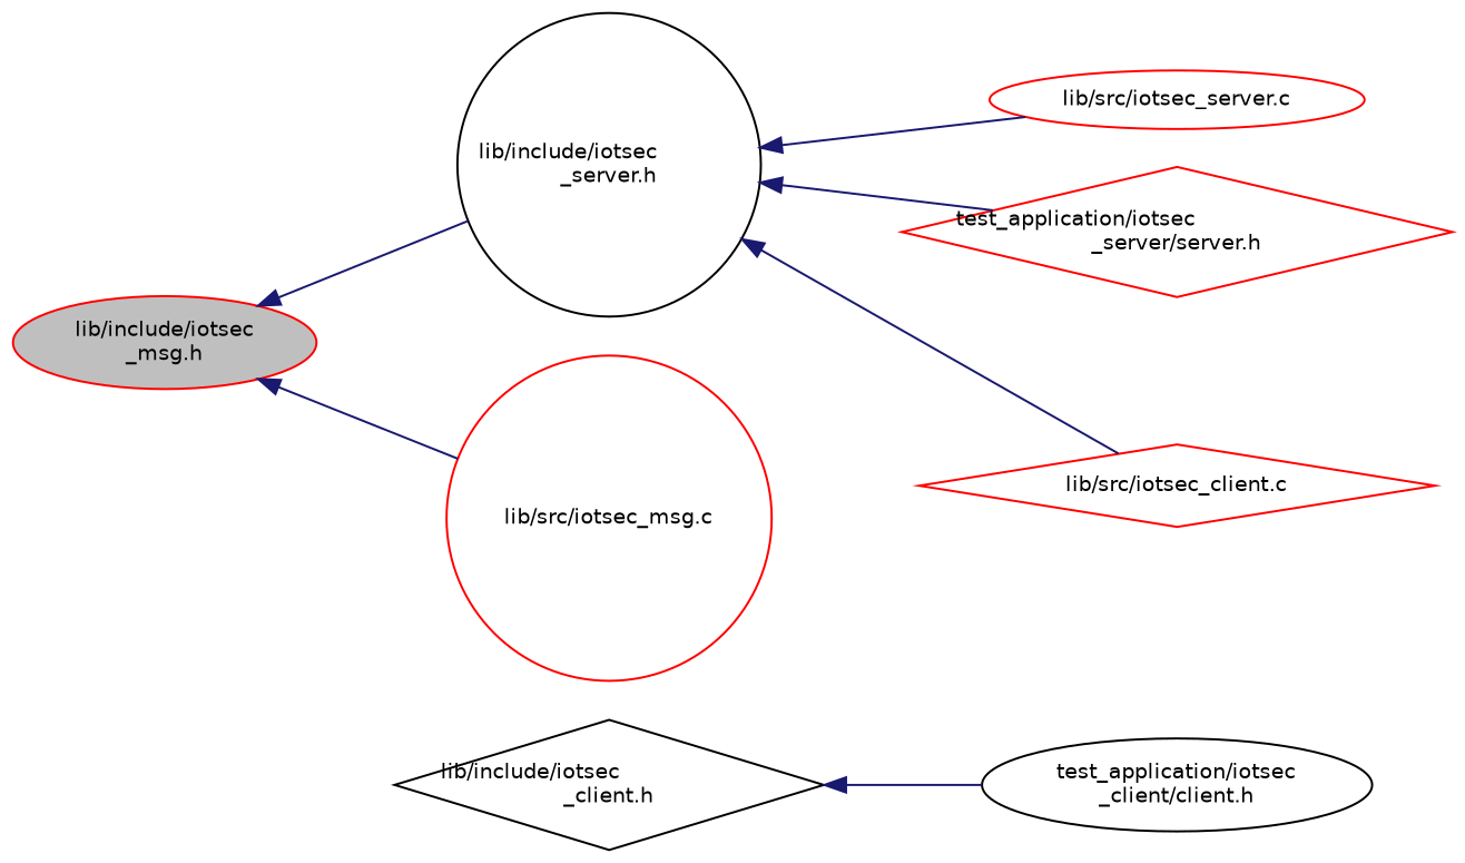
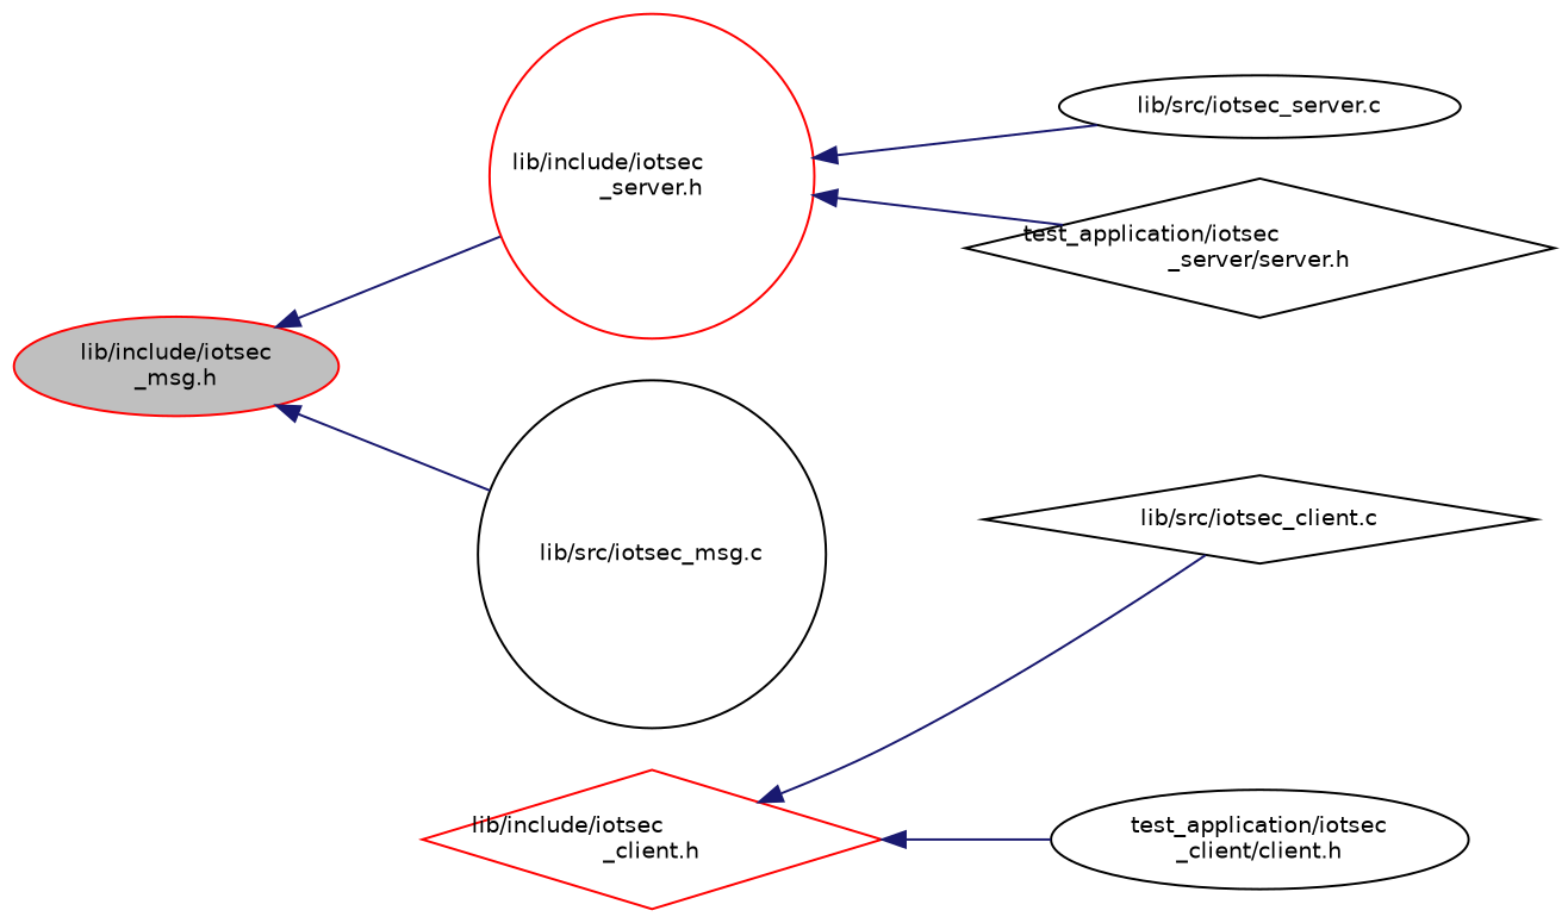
  digraph {
    rankdir=LR
    node [color=black fillcolor=white fontname=Helvetica fontsize=10 shape=ellipse style=filled]
    edge [color=midnightblue dir=back fontname=Helvetica fontsize=10 labelfontname=Helvetica labelfontsize=10 style=solid]
    n1 [color=red fillcolor=grey75 fontcolor=black height=0.2 label="lib/include/iotsec\l_msg.h" width=0.4]
-   n2 [height=0.2 label="lib/include/iotsec\l_server.h" shape=circle width=0.4]
-   n3 [color=red height=0.2 label="lib/src/iotsec_msg.c" shape=circle width=0.4]
-   n4 [height=0.2 label="lib/include/iotsec\l_client.h" shape=diamond width=0.4]
-   n5 [color=red height=0.2 label="lib/src/iotsec_client.c" shape=diamond width=0.4]
+   n2 [color=red height=0.2 label="lib/include/iotsec\l_server.h" shape=circle width=0.4]
+   n3 [height=0.2 label="lib/src/iotsec_msg.c" shape=circle width=0.4]
+   n4 [color=red height=0.2 label="lib/include/iotsec\l_client.h" shape=diamond width=0.4]
+   n5 [height=0.2 label="lib/src/iotsec_client.c" shape=diamond width=0.4]
    n6 [height=0.2 label="test_application/iotsec\l_client/client.h" width=0.4]
-   n7 [color=red height=0.2 label="lib/src/iotsec_server.c" width=0.4]
-   n8 [color=red height=0.2 label="test_application/iotsec\l_server/server.h" shape=diamond width=0.4]
+   n7 [height=0.2 label="lib/src/iotsec_server.c" width=0.4]
+   n8 [height=0.2 label="test_application/iotsec\l_server/server.h" shape=diamond width=0.4]
    n1 -> n2
    n1 -> n3
    n2 -> n7
    n2 -> n8
-   n2 -> n5
+   n4 -> n5
    n4 -> n6
  }
